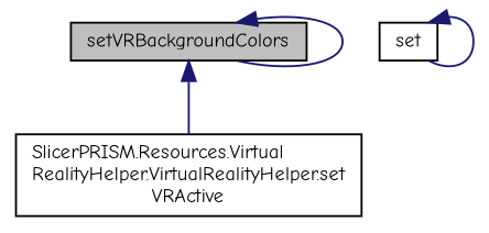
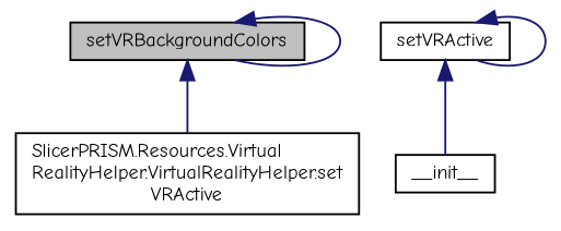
  digraph {
    fontname="Comic Neue"
    rankdir=TB
    node [color=black fontname="Comic Neue" fontsize=10 shape=record]
    edge [color=midnightblue dir=back fontname="Comic Neue" fontsize=10 labelfontname=Helvetica labelfontsize=10 style=solid]
    n1 [fillcolor=grey75 fontcolor=black height=0.2 label=setVRBackgroundColors style=filled width=0.4]
    n2 [height=0.2 label="SlicerPRISM.Resources.Virtual\lRealityHelper.VirtualRealityHelper.set\lVRActive" width=0.4]
-   n3 [height=0.2 label=set width=0.4]
+   n3 [height=0.2 label=setVRActive width=0.4]
+   n4 [height=0.2 label=__init__ width=0.4]
    n1 -> n1
    n1 -> n2
    n3 -> n3
+   n3 -> n4
  }
